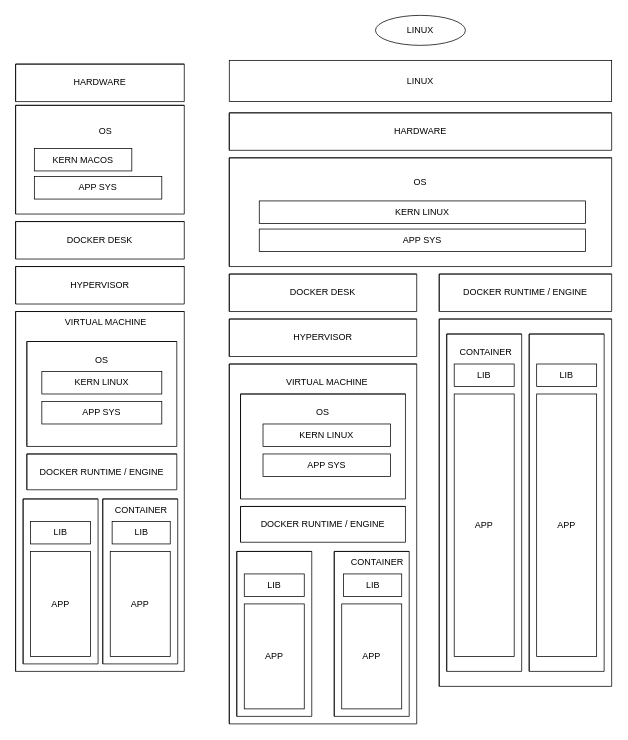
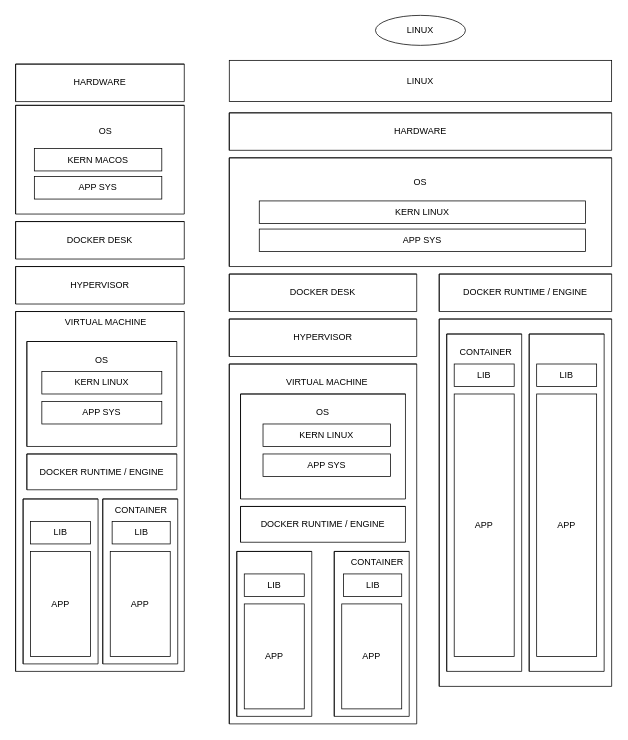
  <mxCell id="0" />
  <mxCell id="1" parent="0" />
  <mxCell id="2" value="HARDWARE" style="shape=cube;whiteSpace=wrap;html=1;boundedLbl=1;backgroundOutline=1;darkOpacity=0.05;darkOpacity2=0.1;size=0;" vertex="1" parent="1"><mxGeometry x="20" y="85" width="225" height="50" as="geometry" /></mxCell>
  <mxCell id="3" value="" style="shape=cube;whiteSpace=wrap;html=1;boundedLbl=1;backgroundOutline=1;darkOpacity=0.05;darkOpacity2=0.1;size=0;" vertex="1" parent="1"><mxGeometry x="20" y="140" width="225" height="145" as="geometry" /></mxCell>
  <mxCell id="4" value="DOCKER DESK" style="shape=cube;whiteSpace=wrap;html=1;boundedLbl=1;backgroundOutline=1;darkOpacity=0.05;darkOpacity2=0.1;size=0;" vertex="1" parent="1"><mxGeometry x="20" y="295" width="225" height="50" as="geometry" /></mxCell>
  <mxCell id="5" value="HYPERVISOR" style="shape=cube;whiteSpace=wrap;html=1;boundedLbl=1;backgroundOutline=1;darkOpacity=0.05;darkOpacity2=0.1;size=0;" vertex="1" parent="1"><mxGeometry x="20" y="355" width="225" height="50" as="geometry" /></mxCell>
  <mxCell id="6" value="" style="shape=cube;whiteSpace=wrap;html=1;boundedLbl=1;backgroundOutline=1;darkOpacity=0.05;darkOpacity2=0.1;size=0;" vertex="1" parent="1"><mxGeometry x="20" y="415" width="225" height="480" as="geometry" /></mxCell>
  <mxCell id="7" value="" style="shape=cube;whiteSpace=wrap;html=1;boundedLbl=1;backgroundOutline=1;darkOpacity=0.05;darkOpacity2=0.1;size=0;" vertex="1" parent="1"><mxGeometry x="35" y="455" width="200" height="140" as="geometry" /></mxCell>
  <mxCell id="8" value="KERN LINUX" style="rounded=0;whiteSpace=wrap;html=1;" vertex="1" parent="1"><mxGeometry x="55" y="495" width="160" height="30" as="geometry" /></mxCell>
  <mxCell id="9" value="APP SYS" style="rounded=0;whiteSpace=wrap;html=1;" vertex="1" parent="1"><mxGeometry x="55" y="535" width="160" height="30" as="geometry" /></mxCell>
  <mxCell id="10" value="OS" style="text;html=1;strokeColor=none;fillColor=none;align=center;verticalAlign=middle;whiteSpace=wrap;rounded=0;" vertex="1" parent="1"><mxGeometry x="105" y="465" width="60" height="30" as="geometry" /></mxCell>
- <mxCell id="11" value="KERN MACOS" style="rounded=0;whiteSpace=wrap;html=1;" vertex="1" parent="1"><mxGeometry x="45" y="197.5" width="130" height="30" as="geometry" /></mxCell>
+ <mxCell id="11" value="KERN MACOS" style="rounded=0;whiteSpace=wrap;html=1;" vertex="1" parent="1"><mxGeometry x="45" y="197.5" width="170" height="30" as="geometry" /></mxCell>
  <mxCell id="12" value="APP SYS" style="rounded=0;whiteSpace=wrap;html=1;" vertex="1" parent="1"><mxGeometry x="45" y="235" width="170" height="30" as="geometry" /></mxCell>
  <mxCell id="13" value="OS" style="text;html=1;strokeColor=none;fillColor=none;align=center;verticalAlign=middle;whiteSpace=wrap;rounded=0;" vertex="1" parent="1"><mxGeometry x="110" y="160" width="60" height="30" as="geometry" /></mxCell>
  <mxCell id="14" value="" style="shape=cube;whiteSpace=wrap;html=1;boundedLbl=1;backgroundOutline=1;darkOpacity=0.05;darkOpacity2=0.1;size=0;" vertex="1" parent="1"><mxGeometry x="30" y="665" width="100" height="220" as="geometry" /></mxCell>
  <mxCell id="15" value="LIB" style="rounded=0;whiteSpace=wrap;html=1;" vertex="1" parent="1"><mxGeometry x="40" y="695" width="80" height="30" as="geometry" /></mxCell>
  <mxCell id="16" value="APP" style="rounded=0;whiteSpace=wrap;html=1;" vertex="1" parent="1"><mxGeometry x="40" y="735" width="80" height="140" as="geometry" /></mxCell>
  <mxCell id="17" value="HARDWARE" style="shape=cube;whiteSpace=wrap;html=1;boundedLbl=1;backgroundOutline=1;darkOpacity=0.05;darkOpacity2=0.1;size=0;" vertex="1" parent="1"><mxGeometry x="305" y="150" width="510" height="50" as="geometry" /></mxCell>
  <mxCell id="18" value="" style="shape=cube;whiteSpace=wrap;html=1;boundedLbl=1;backgroundOutline=1;darkOpacity=0.05;darkOpacity2=0.1;size=0;" vertex="1" parent="1"><mxGeometry x="305" y="210" width="510" height="145" as="geometry" /></mxCell>
  <mxCell id="19" value="KERN LINUX" style="rounded=0;whiteSpace=wrap;html=1;" vertex="1" parent="1"><mxGeometry x="345" y="267.5" width="435" height="30" as="geometry" /></mxCell>
  <mxCell id="20" value="APP SYS" style="rounded=0;whiteSpace=wrap;html=1;" vertex="1" parent="1"><mxGeometry x="345" y="305" width="435" height="30" as="geometry" /></mxCell>
  <mxCell id="21" value="OS" style="text;html=1;strokeColor=none;fillColor=none;align=center;verticalAlign=middle;whiteSpace=wrap;rounded=0;" vertex="1" parent="1"><mxGeometry x="530" y="227.5" width="60" height="30" as="geometry" /></mxCell>
  <mxCell id="22" value="DOCKER RUNTIME / ENGINE" style="shape=cube;whiteSpace=wrap;html=1;boundedLbl=1;backgroundOutline=1;darkOpacity=0.05;darkOpacity2=0.1;size=0;" vertex="1" parent="1"><mxGeometry x="585" y="365" width="230" height="50" as="geometry" /></mxCell>
  <mxCell id="23" value="DOCKER RUNTIME / ENGINE" style="shape=cube;whiteSpace=wrap;html=1;boundedLbl=1;backgroundOutline=1;darkOpacity=0.05;darkOpacity2=0.1;size=0;" vertex="1" parent="1"><mxGeometry x="35" y="605" width="200" height="47.75" as="geometry" /></mxCell>
  <mxCell id="24" value="LINUX" style="rounded=0;whiteSpace=wrap;html=1;" vertex="1" parent="1"><mxGeometry x="305" y="80" width="510" height="55" as="geometry" /></mxCell>
  <mxCell id="25" value="VIRTUAL MACHINE" style="text;html=1;strokeColor=none;fillColor=none;align=center;verticalAlign=middle;whiteSpace=wrap;rounded=0;" vertex="1" parent="1"><mxGeometry x="67.5" y="415" width="145" height="30" as="geometry" /></mxCell>
  <mxCell id="26" value="" style="shape=cube;whiteSpace=wrap;html=1;boundedLbl=1;backgroundOutline=1;darkOpacity=0.05;darkOpacity2=0.1;size=0;" vertex="1" parent="1"><mxGeometry x="136.25" y="665" width="100" height="220" as="geometry" /></mxCell>
  <mxCell id="27" value="LIB" style="rounded=0;whiteSpace=wrap;html=1;" vertex="1" parent="1"><mxGeometry x="148.75" y="695" width="77.5" height="30" as="geometry" /></mxCell>
  <mxCell id="28" value="APP" style="rounded=0;whiteSpace=wrap;html=1;" vertex="1" parent="1"><mxGeometry x="146.25" y="735" width="80" height="140" as="geometry" /></mxCell>
  <mxCell id="29" value="CONTAINER" style="text;html=1;strokeColor=none;fillColor=none;align=center;verticalAlign=middle;whiteSpace=wrap;rounded=0;" vertex="1" parent="1"><mxGeometry x="115" y="665" width="145" height="30" as="geometry" /></mxCell>
  <mxCell id="30" value="" style="shape=cube;whiteSpace=wrap;html=1;boundedLbl=1;backgroundOutline=1;darkOpacity=0.05;darkOpacity2=0.1;size=0;" vertex="1" parent="1"><mxGeometry x="585" y="425" width="230" height="490" as="geometry" /></mxCell>
  <mxCell id="31" value="" style="shape=cube;whiteSpace=wrap;html=1;boundedLbl=1;backgroundOutline=1;darkOpacity=0.05;darkOpacity2=0.1;size=0;" vertex="1" parent="1"><mxGeometry x="595" y="445" width="100" height="450" as="geometry" /></mxCell>
  <mxCell id="32" value="LIB" style="rounded=0;whiteSpace=wrap;html=1;" vertex="1" parent="1"><mxGeometry x="605" y="485" width="80" height="30" as="geometry" /></mxCell>
  <mxCell id="33" value="APP" style="rounded=0;whiteSpace=wrap;html=1;" vertex="1" parent="1"><mxGeometry x="605" y="525" width="80" height="350" as="geometry" /></mxCell>
  <mxCell id="34" value="CONTAINER" style="text;html=1;strokeColor=none;fillColor=none;align=center;verticalAlign=middle;whiteSpace=wrap;rounded=0;" vertex="1" parent="1"><mxGeometry x="575" y="455" width="145" height="30" as="geometry" /></mxCell>
  <mxCell id="35" value="" style="shape=cube;whiteSpace=wrap;html=1;boundedLbl=1;backgroundOutline=1;darkOpacity=0.05;darkOpacity2=0.1;size=0;" vertex="1" parent="1"><mxGeometry x="705" y="445" width="100" height="450" as="geometry" /></mxCell>
  <mxCell id="36" value="LIB" style="rounded=0;whiteSpace=wrap;html=1;" vertex="1" parent="1"><mxGeometry x="715" y="485" width="80" height="30" as="geometry" /></mxCell>
  <mxCell id="37" value="APP" style="rounded=0;whiteSpace=wrap;html=1;" vertex="1" parent="1"><mxGeometry x="715" y="525" width="80" height="350" as="geometry" /></mxCell>
  <mxCell id="38" value="DOCKER DESK" style="shape=cube;whiteSpace=wrap;html=1;boundedLbl=1;backgroundOutline=1;darkOpacity=0.05;darkOpacity2=0.1;size=0;" vertex="1" parent="1"><mxGeometry x="305" y="365" width="250" height="50" as="geometry" /></mxCell>
  <mxCell id="39" value="HYPERVISOR" style="shape=cube;whiteSpace=wrap;html=1;boundedLbl=1;backgroundOutline=1;darkOpacity=0.05;darkOpacity2=0.1;size=0;" vertex="1" parent="1"><mxGeometry x="305" y="425" width="250" height="50" as="geometry" /></mxCell>
  <mxCell id="40" value="" style="shape=cube;whiteSpace=wrap;html=1;boundedLbl=1;backgroundOutline=1;darkOpacity=0.05;darkOpacity2=0.1;size=0;" vertex="1" parent="1"><mxGeometry x="305" y="485" width="250" height="480" as="geometry" /></mxCell>
  <mxCell id="41" value="" style="shape=cube;whiteSpace=wrap;html=1;boundedLbl=1;backgroundOutline=1;darkOpacity=0.05;darkOpacity2=0.1;size=0;" vertex="1" parent="1"><mxGeometry x="320" y="525" width="220" height="140" as="geometry" /></mxCell>
  <mxCell id="42" value="KERN LINUX" style="rounded=0;whiteSpace=wrap;html=1;" vertex="1" parent="1"><mxGeometry x="350" y="565" width="170" height="30" as="geometry" /></mxCell>
  <mxCell id="43" value="APP SYS" style="rounded=0;whiteSpace=wrap;html=1;" vertex="1" parent="1"><mxGeometry x="350" y="605" width="170" height="30" as="geometry" /></mxCell>
  <mxCell id="44" value="OS" style="text;html=1;strokeColor=none;fillColor=none;align=center;verticalAlign=middle;whiteSpace=wrap;rounded=0;" vertex="1" parent="1"><mxGeometry x="400" y="535" width="60" height="30" as="geometry" /></mxCell>
  <mxCell id="45" value="" style="shape=cube;whiteSpace=wrap;html=1;boundedLbl=1;backgroundOutline=1;darkOpacity=0.05;darkOpacity2=0.1;size=0;" vertex="1" parent="1"><mxGeometry x="315" y="735" width="100" height="220" as="geometry" /></mxCell>
  <mxCell id="46" value="LIB" style="rounded=0;whiteSpace=wrap;html=1;" vertex="1" parent="1"><mxGeometry x="325" y="765" width="80" height="30" as="geometry" /></mxCell>
  <mxCell id="47" value="APP" style="rounded=0;whiteSpace=wrap;html=1;" vertex="1" parent="1"><mxGeometry x="325" y="805" width="80" height="140" as="geometry" /></mxCell>
  <mxCell id="48" value="DOCKER RUNTIME / ENGINE" style="shape=cube;whiteSpace=wrap;html=1;boundedLbl=1;backgroundOutline=1;darkOpacity=0.05;darkOpacity2=0.1;size=0;" vertex="1" parent="1"><mxGeometry x="320" y="675" width="220" height="47.75" as="geometry" /></mxCell>
  <mxCell id="49" value="VIRTUAL MACHINE" style="text;html=1;strokeColor=none;fillColor=none;align=center;verticalAlign=middle;whiteSpace=wrap;rounded=0;" vertex="1" parent="1"><mxGeometry x="362.5" y="495" width="145" height="30" as="geometry" /></mxCell>
  <mxCell id="50" value="" style="shape=cube;whiteSpace=wrap;html=1;boundedLbl=1;backgroundOutline=1;darkOpacity=0.05;darkOpacity2=0.1;size=0;" vertex="1" parent="1"><mxGeometry x="445" y="735" width="100" height="220" as="geometry" /></mxCell>
  <mxCell id="51" value="LIB" style="rounded=0;whiteSpace=wrap;html=1;" vertex="1" parent="1"><mxGeometry x="457.5" y="765" width="77.5" height="30" as="geometry" /></mxCell>
  <mxCell id="52" value="APP" style="rounded=0;whiteSpace=wrap;html=1;" vertex="1" parent="1"><mxGeometry x="455" y="805" width="80" height="140" as="geometry" /></mxCell>
  <mxCell id="53" value="CONTAINER" style="text;html=1;strokeColor=none;fillColor=none;align=center;verticalAlign=middle;whiteSpace=wrap;rounded=0;" vertex="1" parent="1"><mxGeometry x="430" y="735" width="145" height="30" as="geometry" /></mxCell>
  <mxCell id="54" value="LINUX" style="ellipse;whiteSpace=wrap;html=1;" vertex="1" parent="1"><mxGeometry x="500" y="20" width="120" height="40" as="geometry" /></mxCell>
